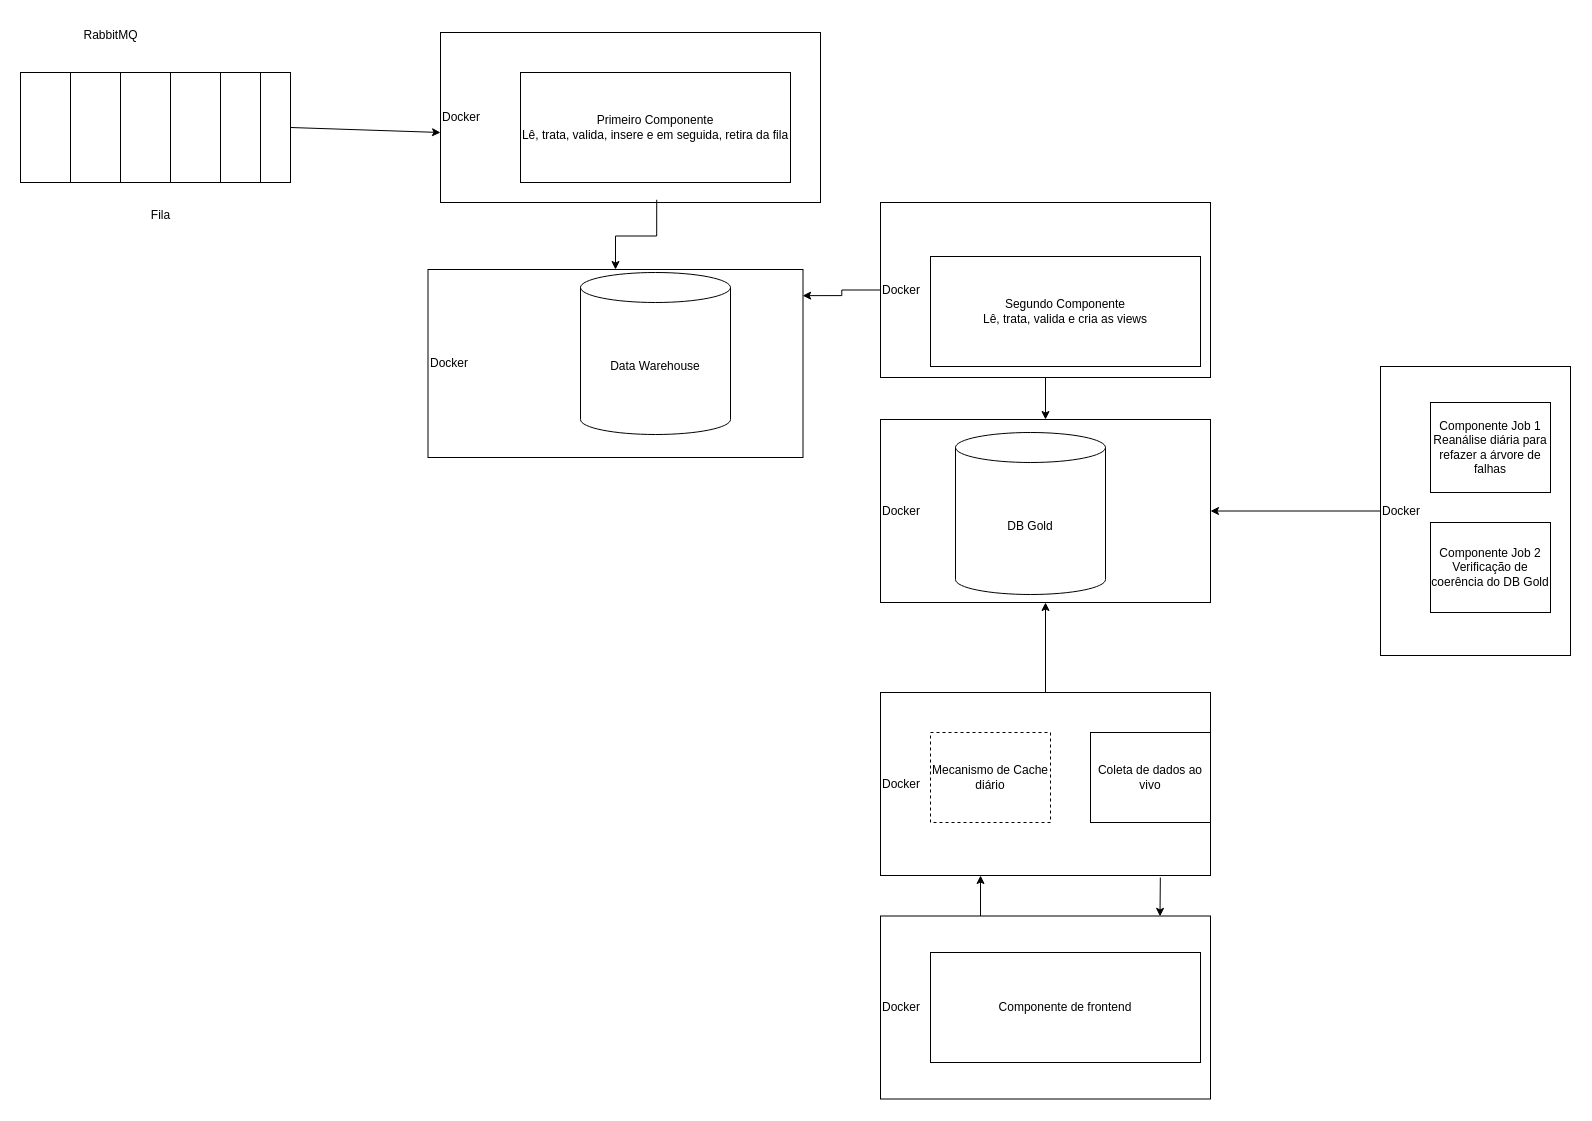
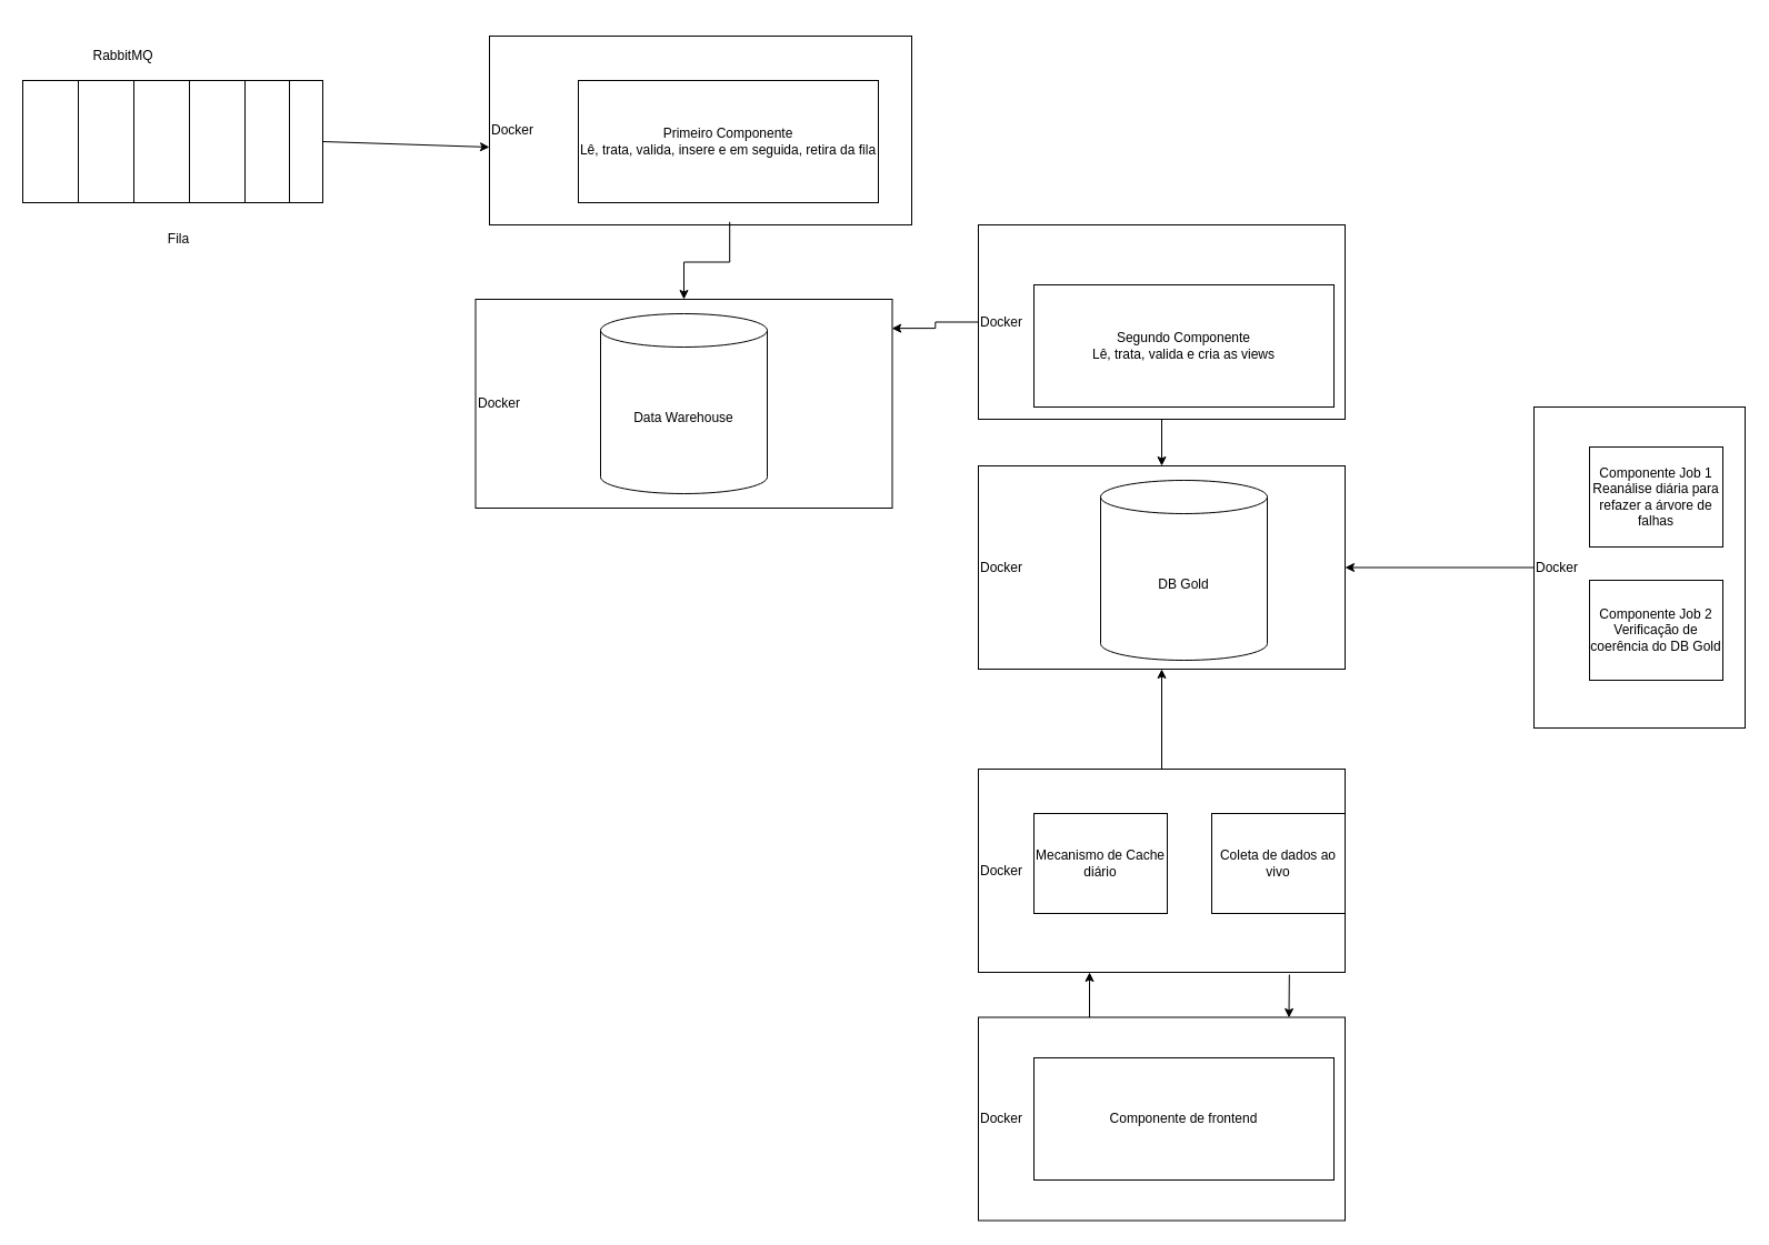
  <mxCell id="0" />
  <mxCell id="1" parent="0" />
  <mxCell id="2" style="edgeStyle=orthogonalEdgeStyle;rounded=0;orthogonalLoop=1;jettySize=auto;html=1;entryX=0.5;entryY=1;entryDx=0;entryDy=0;" edge="1" parent="1" source="4" target="8"><mxGeometry relative="1" as="geometry" /></mxCell>
  <mxCell id="3" style="edgeStyle=orthogonalEdgeStyle;rounded=0;orthogonalLoop=1;jettySize=auto;html=1;entryX=0.847;entryY=0.002;entryDx=0;entryDy=0;exitX=0.848;exitY=1.011;exitDx=0;exitDy=0;entryPerimeter=0;exitPerimeter=0;" edge="1" parent="1" source="4" target="5"><mxGeometry relative="1" as="geometry" /></mxCell>
  <mxCell id="4" value="Docker" style="rounded=0;whiteSpace=wrap;html=1;align=left;" vertex="1" parent="1"><mxGeometry x="880" y="692" width="330" height="183" as="geometry" /></mxCell>
  <mxCell id="5" value="Docker" style="rounded=0;whiteSpace=wrap;html=1;align=left;" vertex="1" parent="1"><mxGeometry x="880" y="915.5" width="330" height="183" as="geometry" /></mxCell>
  <mxCell id="6" style="edgeStyle=orthogonalEdgeStyle;rounded=0;orthogonalLoop=1;jettySize=auto;html=1;entryX=1;entryY=0.5;entryDx=0;entryDy=0;" edge="1" parent="1" source="7" target="8"><mxGeometry relative="1" as="geometry" /></mxCell>
  <mxCell id="7" value="Docker" style="rounded=0;whiteSpace=wrap;html=1;align=left;" vertex="1" parent="1"><mxGeometry x="1380" y="366" width="190" height="289" as="geometry" /></mxCell>
  <mxCell id="8" value="Docker" style="rounded=0;whiteSpace=wrap;html=1;align=left;" vertex="1" parent="1"><mxGeometry x="880" y="419" width="330" height="183" as="geometry" /></mxCell>
  <mxCell id="9" value="" style="rounded=0;whiteSpace=wrap;html=1;" vertex="1" parent="1"><mxGeometry x="20" y="72" width="270" height="110" as="geometry" /></mxCell>
  <mxCell id="10" value="" style="endArrow=none;html=1;rounded=0;entryX=0.25;entryY=0;entryDx=0;entryDy=0;exitX=0.25;exitY=1;exitDx=0;exitDy=0;" edge="1" parent="1"><mxGeometry width="50" height="50" relative="1" as="geometry"><mxPoint x="70" y="182" as="sourcePoint" /><mxPoint x="70" y="72" as="targetPoint" /></mxGeometry></mxCell>
  <mxCell id="11" value="" style="endArrow=none;html=1;rounded=0;entryX=0.25;entryY=0;entryDx=0;entryDy=0;exitX=0.25;exitY=1;exitDx=0;exitDy=0;" edge="1" parent="1"><mxGeometry width="50" height="50" relative="1" as="geometry"><mxPoint x="120" y="182" as="sourcePoint" /><mxPoint x="120" y="72" as="targetPoint" /></mxGeometry></mxCell>
  <mxCell id="12" value="" style="endArrow=none;html=1;rounded=0;entryX=0.25;entryY=0;entryDx=0;entryDy=0;exitX=0.25;exitY=1;exitDx=0;exitDy=0;" edge="1" parent="1"><mxGeometry width="50" height="50" relative="1" as="geometry"><mxPoint x="170" y="182" as="sourcePoint" /><mxPoint x="170" y="72" as="targetPoint" /></mxGeometry></mxCell>
  <mxCell id="13" value="" style="endArrow=none;html=1;rounded=0;entryX=0.25;entryY=0;entryDx=0;entryDy=0;exitX=0.25;exitY=1;exitDx=0;exitDy=0;" edge="1" parent="1"><mxGeometry width="50" height="50" relative="1" as="geometry"><mxPoint x="220" y="182" as="sourcePoint" /><mxPoint x="220" y="72" as="targetPoint" /></mxGeometry></mxCell>
  <mxCell id="14" value="" style="endArrow=none;html=1;rounded=0;entryX=0.25;entryY=0;entryDx=0;entryDy=0;exitX=0.25;exitY=1;exitDx=0;exitDy=0;" edge="1" parent="1"><mxGeometry width="50" height="50" relative="1" as="geometry"><mxPoint x="260" y="182" as="sourcePoint" /><mxPoint x="260" y="72" as="targetPoint" /></mxGeometry></mxCell>
  <mxCell id="15" value="Fila" style="text;html=1;align=center;verticalAlign=middle;resizable=0;points=[];autosize=1;strokeColor=none;fillColor=none;" vertex="1" parent="1"><mxGeometry x="140" y="200" width="40" height="30" as="geometry" /></mxCell>
- <mxCell id="16" value="Mecanismo de Cache diário" style="rounded=0;whiteSpace=wrap;html=1;dashed=1;" vertex="1" parent="1"><mxGeometry x="930" y="732" width="120" height="90" as="geometry" /></mxCell>
+ <mxCell id="16" value="Mecanismo de Cache diário" style="rounded=0;whiteSpace=wrap;html=1;" vertex="1" parent="1"><mxGeometry x="930" y="732" width="120" height="90" as="geometry" /></mxCell>
  <mxCell id="17" value="Docker" style="rounded=0;whiteSpace=wrap;html=1;align=left;" vertex="1" parent="1"><mxGeometry x="440" y="32" width="380" height="170" as="geometry" /></mxCell>
  <mxCell id="18" value="Coleta de dados ao vivo" style="rounded=0;whiteSpace=wrap;html=1;" vertex="1" parent="1"><mxGeometry x="1090" y="732" width="120" height="90" as="geometry" /></mxCell>
  <mxCell id="19" value="Componente de frontend" style="rounded=0;whiteSpace=wrap;html=1;" vertex="1" parent="1"><mxGeometry x="930" y="952" width="270" height="110" as="geometry" /></mxCell>
  <mxCell id="20" value="Primeiro Componente&lt;div&gt;Lê, trata, valida, insere e em seguida, retira da fila&lt;/div&gt;" style="rounded=0;whiteSpace=wrap;html=1;" vertex="1" parent="1"><mxGeometry x="520" y="72" width="270" height="110" as="geometry" /></mxCell>
  <mxCell id="21" value="" style="endArrow=classic;html=1;rounded=0;exitX=1;exitY=0.5;exitDx=0;exitDy=0;" edge="1" parent="1" source="9"><mxGeometry width="50" height="50" relative="1" as="geometry"><mxPoint x="330" y="132" as="sourcePoint" /><mxPoint x="440" y="132" as="targetPoint" /></mxGeometry></mxCell>
  <mxCell id="22" value="Docker" style="rounded=0;whiteSpace=wrap;html=1;align=left;" vertex="1" parent="1"><mxGeometry x="427.5" y="269" width="375" height="188" as="geometry" /></mxCell>
- <mxCell id="23" value="Data Warehouse" style="shape=cylinder3;whiteSpace=wrap;html=1;boundedLbl=1;backgroundOutline=1;size=15;" vertex="1" parent="1"><mxGeometry x="580" y="272" width="150" height="162" as="geometry" /></mxCell>
+ <mxCell id="23" value="Data Warehouse" style="shape=cylinder3;whiteSpace=wrap;html=1;boundedLbl=1;backgroundOutline=1;size=15;" vertex="1" parent="1"><mxGeometry x="540" y="282" width="150" height="162" as="geometry" /></mxCell>
  <mxCell id="24" style="edgeStyle=orthogonalEdgeStyle;rounded=0;orthogonalLoop=1;jettySize=auto;html=1;entryX=0.5;entryY=0;entryDx=0;entryDy=0;exitX=0.569;exitY=0.984;exitDx=0;exitDy=0;exitPerimeter=0;" edge="1" parent="1" source="17" target="22"><mxGeometry relative="1" as="geometry"><mxPoint x="655" y="212" as="sourcePoint" /><mxPoint x="620" y="262" as="targetPoint" /></mxGeometry></mxCell>
  <mxCell id="25" style="edgeStyle=orthogonalEdgeStyle;rounded=0;orthogonalLoop=1;jettySize=auto;html=1;entryX=0.999;entryY=0.139;entryDx=0;entryDy=0;entryPerimeter=0;" edge="1" parent="1" source="27" target="22"><mxGeometry relative="1" as="geometry"><mxPoint x="810" y="292" as="targetPoint" /></mxGeometry></mxCell>
  <mxCell id="26" style="edgeStyle=orthogonalEdgeStyle;rounded=0;orthogonalLoop=1;jettySize=auto;html=1;entryX=0.5;entryY=0;entryDx=0;entryDy=0;" edge="1" parent="1" source="27" target="8"><mxGeometry relative="1" as="geometry" /></mxCell>
  <mxCell id="27" value="Docker" style="rounded=0;whiteSpace=wrap;html=1;align=left;" vertex="1" parent="1"><mxGeometry x="880" y="202" width="330" height="175" as="geometry" /></mxCell>
  <mxCell id="28" value="Segundo Componente&lt;div&gt;Lê, trata, valida e cria as views&lt;/div&gt;" style="rounded=0;whiteSpace=wrap;html=1;" vertex="1" parent="1"><mxGeometry x="930" y="256" width="270" height="110" as="geometry" /></mxCell>
- <mxCell id="29" value="DB Gold" style="shape=cylinder3;whiteSpace=wrap;html=1;boundedLbl=1;backgroundOutline=1;size=15;" vertex="1" parent="1"><mxGeometry x="955" y="432" width="150" height="162" as="geometry" /></mxCell>
+ <mxCell id="29" value="DB Gold" style="shape=cylinder3;whiteSpace=wrap;html=1;boundedLbl=1;backgroundOutline=1;size=15;" vertex="1" parent="1"><mxGeometry x="990" y="432" width="150" height="162" as="geometry" /></mxCell>
  <mxCell id="30" value="Componente Job 1&lt;div&gt;Reanálise diária para refazer a árvore de falhas&lt;/div&gt;" style="rounded=0;whiteSpace=wrap;html=1;" vertex="1" parent="1"><mxGeometry x="1430" y="402" width="120" height="90" as="geometry" /></mxCell>
  <mxCell id="31" value="Componente Job 2&lt;div&gt;Verificação de coerência do DB Gold&lt;/div&gt;" style="rounded=0;whiteSpace=wrap;html=1;" vertex="1" parent="1"><mxGeometry x="1430" y="522" width="120" height="90" as="geometry" /></mxCell>
  <mxCell id="32" style="edgeStyle=orthogonalEdgeStyle;rounded=0;orthogonalLoop=1;jettySize=auto;html=1;entryX=0.068;entryY=1.017;entryDx=0;entryDy=0;exitX=0.303;exitY=0;exitDx=0;exitDy=0;entryPerimeter=0;exitPerimeter=0;" edge="1" parent="1" source="5"><mxGeometry relative="1" as="geometry"><mxPoint x="981.36" y="913.854" as="sourcePoint" /><mxPoint x="980.04" y="875.001" as="targetPoint" /></mxGeometry></mxCell>
- <mxCell id="33" value="RabbitMQ" style="text;html=1;align=center;verticalAlign=middle;resizable=0;points=[];autosize=1;strokeColor=none;fillColor=none;" vertex="1" parent="1"><mxGeometry x="70" y="20" width="80" height="30" as="geometry" /></mxCell>
+ <mxCell id="33" value="RabbitMQ" style="text;html=1;align=center;verticalAlign=middle;resizable=0;points=[];autosize=1;strokeColor=none;fillColor=none;" vertex="1" parent="1"><mxGeometry x="70" y="35" width="80" height="30" as="geometry" /></mxCell>
